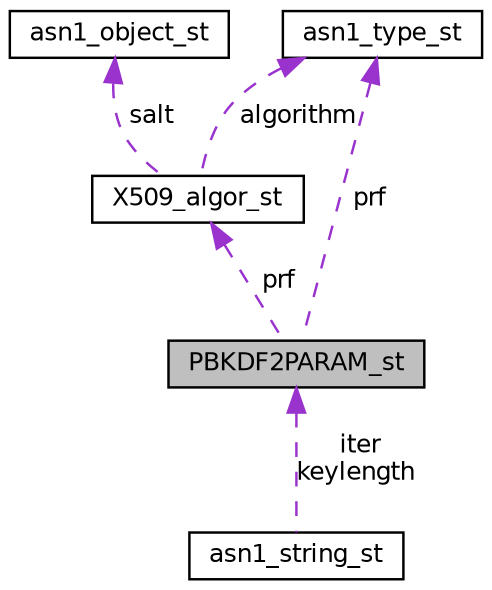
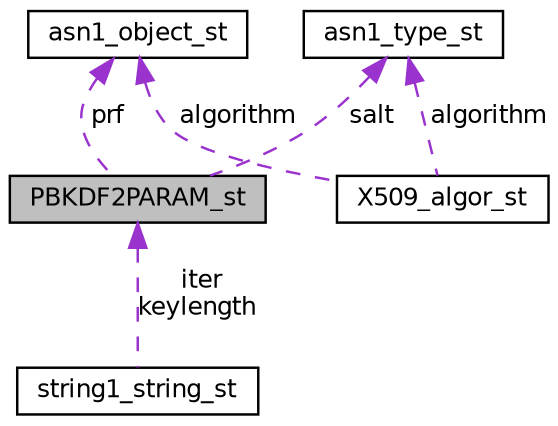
  digraph {
    node [color=black fillcolor=white fontname=Helvetica fontsize=10 shape=record style=filled]
    edge [color=darkorchid3 dir=back fontname=Helvetica fontsize=10 labelfontname=Helvetica labelfontsize=10 style=dashed]
    n1 [fillcolor=grey75 fontcolor=black height=0.2 label=PBKDF2PARAM_st width=0.4]
-   n2 [height=0.2 label=asn1_string_st width=0.4]
+   n2 [height=0.2 label=string1_string_st width=0.4]
    n3 [height=0.2 label=X509_algor_st width=0.4]
    n4 [height=0.2 label=asn1_object_st width=0.4]
    n5 [height=0.2 label=asn1_type_st width=0.4]
    n1 -> n2 [label=" iter\nkeylength"]
-   n3 -> n1 [label=" prf"]
-   n4 -> n3 [label=" salt"]
-   n5 -> n1 [label=" prf"]
+   n4 -> n1 [label=" prf"]
+   n4 -> n3 [label=" algorithm"]
+   n5 -> n1 [label=" salt"]
    n5 -> n3 [label=" algorithm"]
  }
